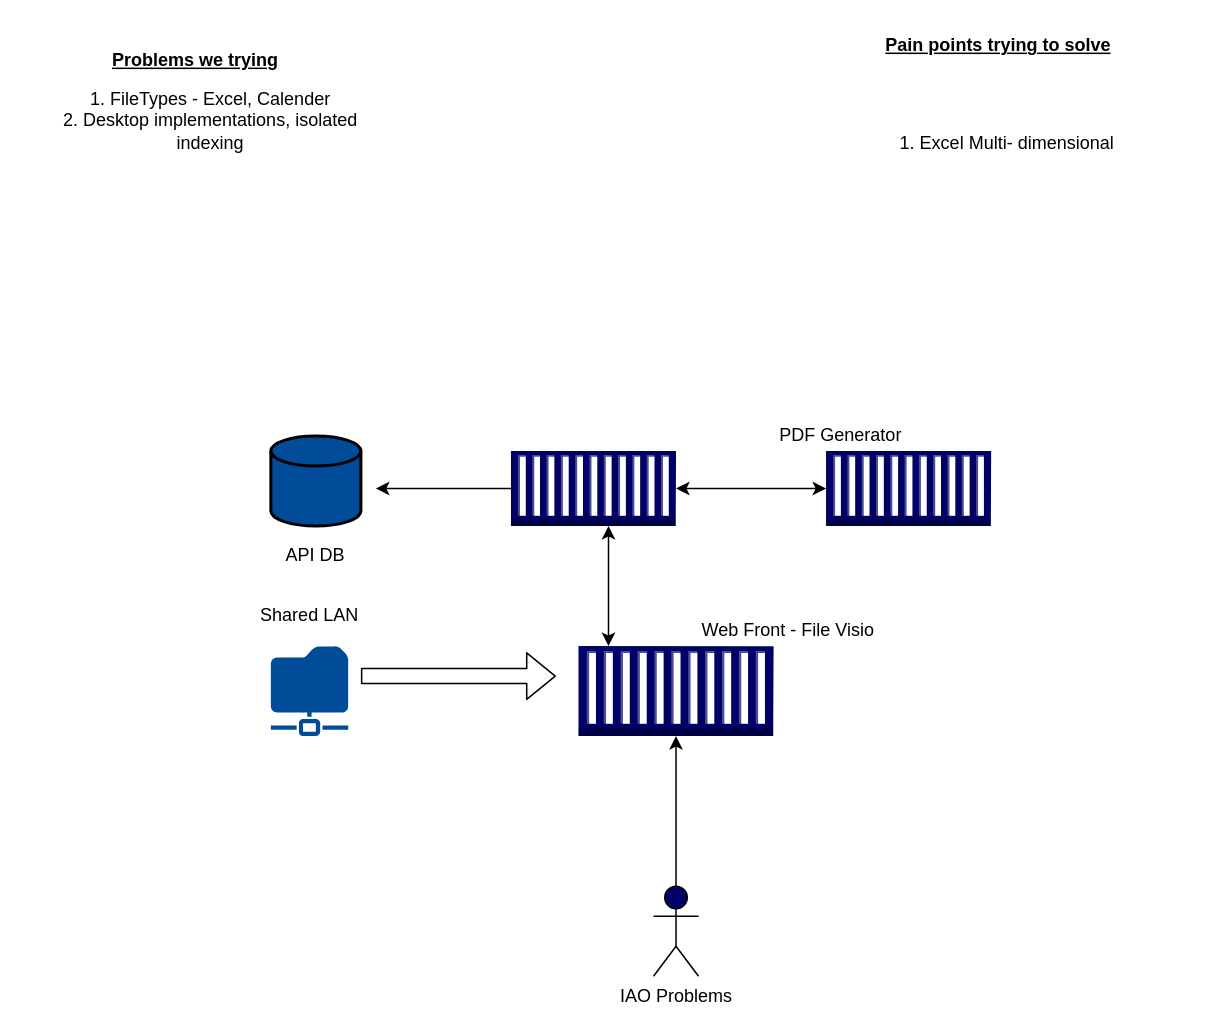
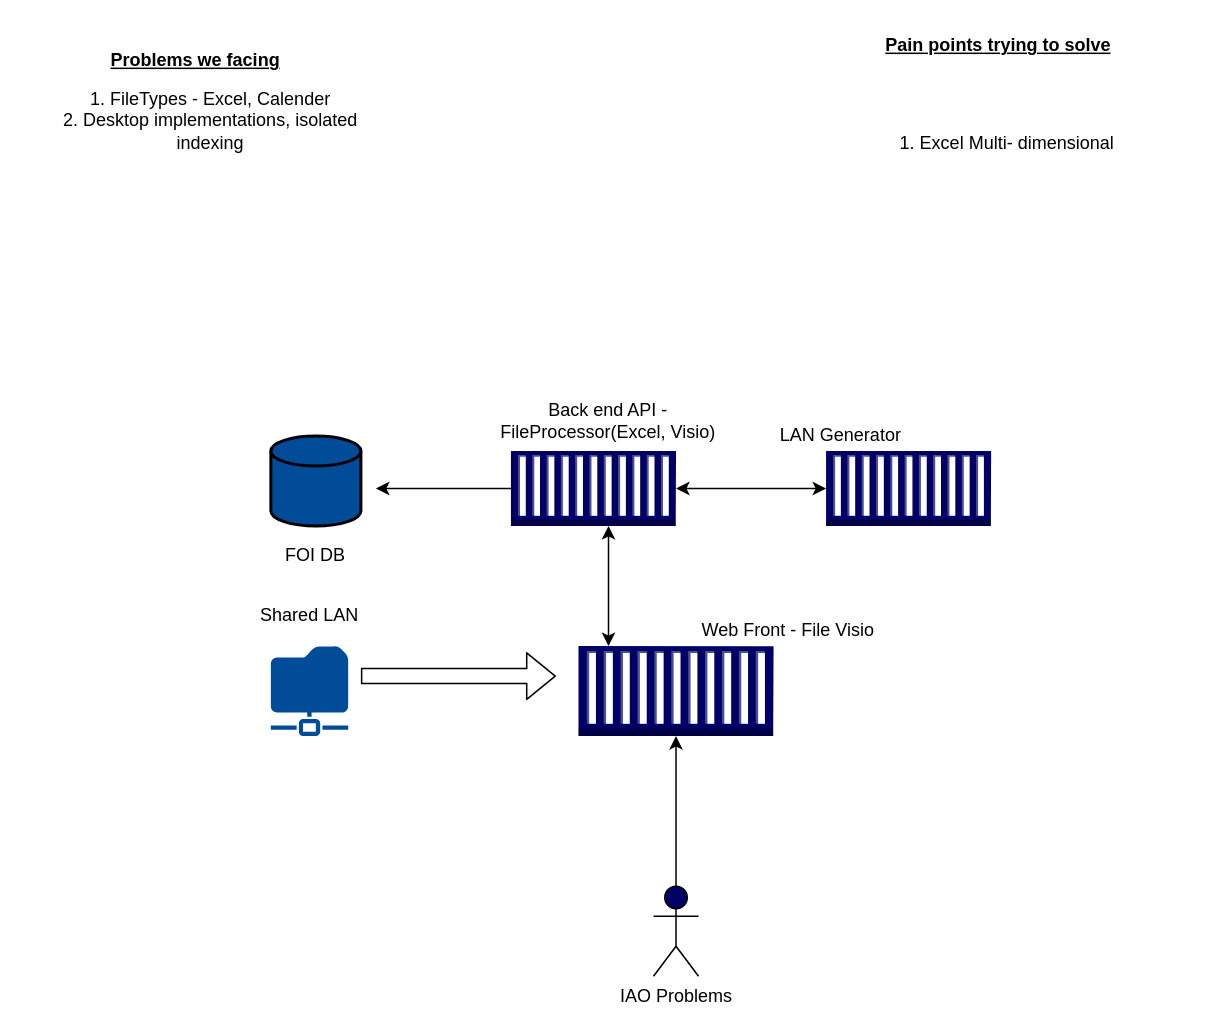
  <mxCell id="0" />
  <mxCell id="1" parent="0" />
  <mxCell id="2" value="1. FileTypes - Excel, Calender&lt;br&gt;2. Desktop implementations, isolated indexing&lt;br&gt;" style="text;html=1;strokeColor=none;fillColor=none;align=center;verticalAlign=middle;whiteSpace=wrap;rounded=0;" vertex="1" parent="1"><mxGeometry y="40" width="240" height="80" as="geometry" x="20" /></mxCell>
- <mxCell id="3" value="Problems we trying" style="text;html=1;strokeColor=none;fillColor=none;align=center;verticalAlign=middle;whiteSpace=wrap;rounded=0;fontStyle=5" vertex="1" parent="1"><mxGeometry x="70" y="30" width="120" height="20" as="geometry" /></mxCell>
+ <mxCell id="3" value="Problems we facing" style="text;html=1;strokeColor=none;fillColor=none;align=center;verticalAlign=middle;whiteSpace=wrap;rounded=0;fontStyle=5" vertex="1" parent="1"><mxGeometry x="70" y="30" width="120" height="20" as="geometry" /></mxCell>
  <mxCell id="4" value="Pain points trying to solve" style="text;html=1;strokeColor=none;fillColor=none;align=center;verticalAlign=middle;whiteSpace=wrap;rounded=0;fontStyle=5" vertex="1" parent="1"><mxGeometry x="560" y="20" width="210" height="20" as="geometry" /></mxCell>
  <mxCell id="5" value="1. Excel Multi- dimensional&amp;nbsp;" style="text;html=1;strokeColor=none;fillColor=none;align=center;verticalAlign=middle;whiteSpace=wrap;rounded=0;" vertex="1" parent="1"><mxGeometry x="560" y="70" width="225" height="50" as="geometry" /></mxCell>
  <mxCell id="6" style="edgeStyle=orthogonalEdgeStyle;rounded=0;orthogonalLoop=1;jettySize=auto;html=1;" edge="1" parent="1" source="8"><mxGeometry relative="1" as="geometry"><mxPoint x="250" y="325" as="targetPoint" /></mxGeometry></mxCell>
  <mxCell id="7" style="edgeStyle=orthogonalEdgeStyle;rounded=0;orthogonalLoop=1;jettySize=auto;html=1;startArrow=classic;startFill=1;" edge="1" parent="1" source="8" target="9"><mxGeometry relative="1" as="geometry" /></mxCell>
  <mxCell id="8" value="" style="outlineConnect=0;dashed=0;verticalLabelPosition=bottom;verticalAlign=top;align=center;html=1;shape=mxgraph.aws3.ec2_compute_container;gradientColor=none;fillColor=#000066;" vertex="1" parent="1"><mxGeometry x="340" y="300" width="110" height="50" as="geometry" /></mxCell>
  <mxCell id="9" value="" style="outlineConnect=0;dashed=0;verticalLabelPosition=bottom;verticalAlign=top;align=center;html=1;shape=mxgraph.aws3.ec2_compute_container;gradientColor=none;fillColor=#000066;" vertex="1" parent="1"><mxGeometry x="550" y="300" width="110" height="50" as="geometry" /></mxCell>
- <mxCell id="11" value="PDF Generator" style="text;html=1;strokeColor=none;fillColor=none;align=center;verticalAlign=middle;whiteSpace=wrap;rounded=0;" vertex="1" parent="1"><mxGeometry x="500" y="280" width="120" height="20" as="geometry" /></mxCell>
+ <mxCell id="10" value="Back end API - FileProcessor(Excel, Visio)" style="text;html=1;strokeColor=none;fillColor=none;align=center;verticalAlign=middle;whiteSpace=wrap;rounded=0;" vertex="1" parent="1"><mxGeometry x="310" y="270" width="190" height="20" as="geometry" /></mxCell>
+ <mxCell id="11" value="LAN Generator" style="text;html=1;strokeColor=none;fillColor=none;align=center;verticalAlign=middle;whiteSpace=wrap;rounded=0;" vertex="1" parent="1"><mxGeometry x="500" y="280" width="120" height="20" as="geometry" /></mxCell>
  <mxCell id="12" style="edgeStyle=orthogonalEdgeStyle;rounded=0;orthogonalLoop=1;jettySize=auto;html=1;startArrow=classic;startFill=1;" edge="1" parent="1" source="13" target="8"><mxGeometry relative="1" as="geometry"><Array as="points"><mxPoint x="405" y="410" /><mxPoint x="405" y="410" /></Array></mxGeometry></mxCell>
  <mxCell id="13" value="" style="outlineConnect=0;dashed=0;verticalLabelPosition=bottom;verticalAlign=top;align=center;html=1;shape=mxgraph.aws3.ec2_compute_container;gradientColor=none;fillColor=#000066;" vertex="1" parent="1"><mxGeometry x="385" y="430" width="130" height="60" as="geometry" /></mxCell>
  <mxCell id="14" value="Web Front - File Visio" style="text;html=1;strokeColor=none;fillColor=none;align=center;verticalAlign=middle;whiteSpace=wrap;rounded=0;" vertex="1" parent="1"><mxGeometry x="445" y="410" width="160" height="20" as="geometry" /></mxCell>
  <mxCell id="15" style="edgeStyle=orthogonalEdgeStyle;rounded=0;orthogonalLoop=1;jettySize=auto;html=1;entryX=0.5;entryY=1;entryDx=0;entryDy=0;entryPerimeter=0;" edge="1" parent="1" source="16" target="13"><mxGeometry relative="1" as="geometry" /></mxCell>
  <mxCell id="16" value="IAO Problems" style="shape=umlActor;verticalLabelPosition=bottom;verticalAlign=top;html=1;fillColor=#000066;" vertex="1" parent="1"><mxGeometry x="435" y="590" width="30" height="60" as="geometry" /></mxCell>
  <mxCell id="17" value="" style="aspect=fixed;pointerEvents=1;shadow=0;dashed=0;html=1;strokeColor=none;labelPosition=center;verticalLabelPosition=bottom;verticalAlign=top;align=center;shape=mxgraph.mscae.enterprise.shared_folder;fillColor=#004C99;" vertex="1" parent="1"><mxGeometry x="180" y="430" width="51.6" height="60" as="geometry" /></mxCell>
  <mxCell id="18" value="Shared LAN" style="text;html=1;strokeColor=none;fillColor=none;align=center;verticalAlign=middle;whiteSpace=wrap;rounded=0;" vertex="1" parent="1"><mxGeometry x="145.8" y="400" width="120" height="20" as="geometry" /></mxCell>
  <mxCell id="19" value="" style="shape=flexArrow;endArrow=classic;html=1;" edge="1" parent="1"><mxGeometry width="50" height="50" relative="1" as="geometry"><mxPoint x="240" y="450" as="sourcePoint" /><mxPoint x="370" y="450" as="targetPoint" /></mxGeometry></mxCell>
  <mxCell id="20" value="" style="strokeWidth=2;html=1;shape=mxgraph.flowchart.database;whiteSpace=wrap;fillColor=#004C99;" vertex="1" parent="1"><mxGeometry x="180" y="290" width="60" height="60" as="geometry" /></mxCell>
- <mxCell id="21" value="API DB" style="text;html=1;strokeColor=none;fillColor=none;align=center;verticalAlign=middle;whiteSpace=wrap;rounded=0;" vertex="1" parent="1"><mxGeometry x="150" y="360" width="120" height="20" as="geometry" /></mxCell>
+ <mxCell id="21" value="FOI DB" style="text;html=1;strokeColor=none;fillColor=none;align=center;verticalAlign=middle;whiteSpace=wrap;rounded=0;" vertex="1" parent="1"><mxGeometry x="150" y="360" width="120" height="20" as="geometry" /></mxCell>
  <mxCell id="22" style="edgeStyle=orthogonalEdgeStyle;rounded=0;orthogonalLoop=1;jettySize=auto;html=1;exitX=0.5;exitY=1;exitDx=0;exitDy=0;" edge="1" parent="1" source="21" target="21"><mxGeometry relative="1" as="geometry" /></mxCell>
